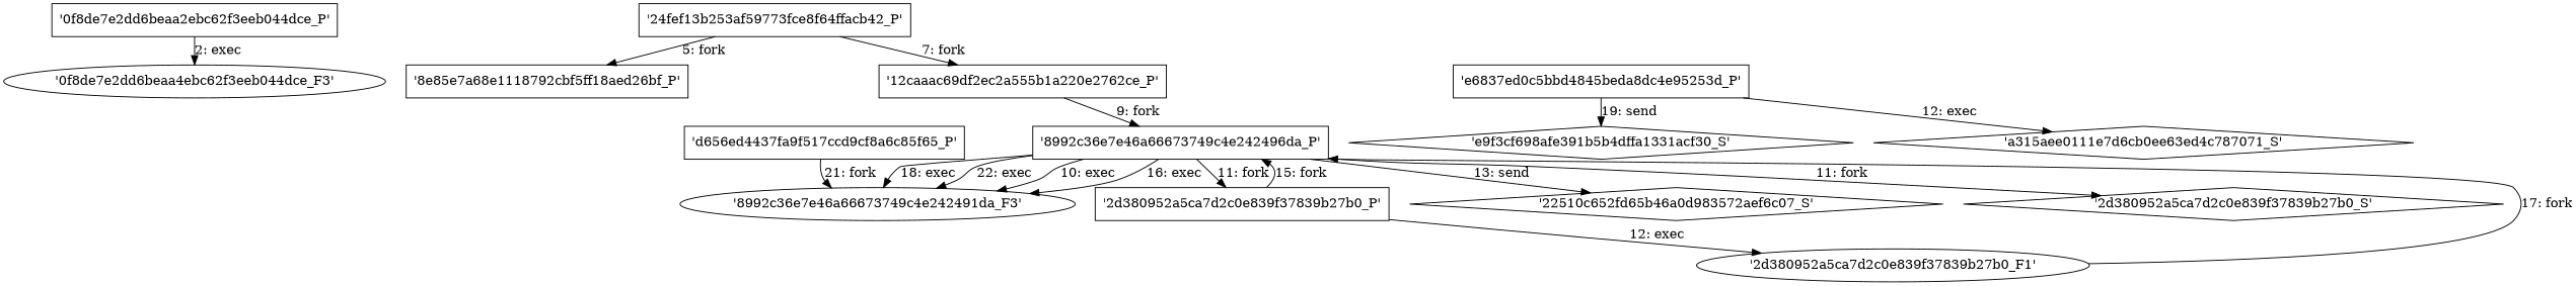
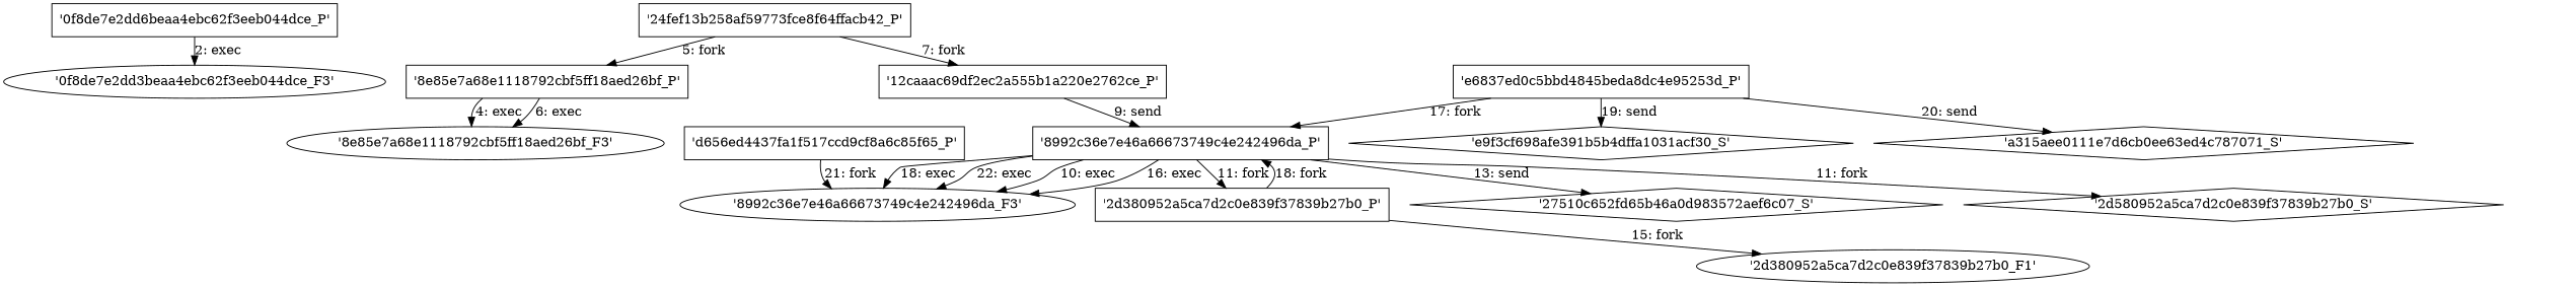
  digraph {
    engine=neato
    fixedsize=false
    fontsize=10
    nodesep=0.3
    rankdir=TB
    ranksep=0
    splines=true
    node [node_type=Process shape=box]
-   "'0f8de7e2dd6beaa4ebc62f3eeb044dce_F3'" [node_type=File shape=ellipse]
-   "'0f8de7e2dd6beaa4ebc62f3eeb044dce_P'" [label="'0f8de7e2dd6beaa2ebc62f3eeb044dce_P'"]
+   "'0f8de7e2dd6beaa4ebc62f3eeb044dce_F3'" [node_type=File shape=ellipse label="'0f8de7e2dd3beaa4ebc62f3eeb044dce_F3'"]
+   "'0f8de7e2dd6beaa4ebc62f3eeb044dce_P'"
+   "'8e85e7a68e1118792cbf5ff18aed26bf_F3'" [node_type=File shape=ellipse]
    "'8e85e7a68e1118792cbf5ff18aed26bf_P'"
-   "'24fef13b258af59773fce8f64ffacb42_P'" [label="'24fef13b253af59773fce8f64ffacb42_P'"]
+   "'24fef13b258af59773fce8f64ffacb42_P'"
    "'12caaac69df2ec2a555b1a220e2762ce_P'"
    "'8992c36e7e46a66673749c4e242496da_P'"
-   "'8992c36e7e46a66673749c4e242496da_F3'" [node_type=File shape=ellipse label="'8992c36e7e46a66673749c4e242491da_F3'"]
+   "'8992c36e7e46a66673749c4e242496da_F3'" [node_type=File shape=ellipse]
    "'2d380952a5ca7d2c0e839f37839b27b0_P'"
-   "'27510c652fd65b46a0d983572aef6c07_S'" [node_type=Socket shape=diamond label="'22510c652fd65b46a0d983572aef6c07_S'"]
-   "'2d380952a5ca7d2c0e839f37839b27b0_S'" [node_type=Socket shape=diamond]
+   "'27510c652fd65b46a0d983572aef6c07_S'" [node_type=Socket shape=diamond]
+   "'2d380952a5ca7d2c0e839f37839b27b0_S'" [node_type=Socket shape=diamond label="'2d580952a5ca7d2c0e839f37839b27b0_S'"]
    "'2d380952a5ca7d2c0e839f37839b27b0_F1'" [node_type=File shape=ellipse]
    n13 [label="'e6837ed0c5bbd4845beda8dc4e95253d_P'"]
-   "'e9f3cf698afe391b5b4dffa1031acf30_S'" [node_type=Socket shape=diamond label="'e9f3cf698afe391b5b4dffa1331acf30_S'"]
+   "'e9f3cf698afe391b5b4dffa1031acf30_S'" [node_type=Socket shape=diamond]
    "'a315aee0111e7d6cb0ee63ed4c787071_S'" [node_type=Socket shape=diamond]
-   "'d656ed4437fa1f517ccd9cf8a6c85f65_P'" [label="'d656ed4437fa9f517ccd9cf8a6c85f65_P'"]
+   "'d656ed4437fa1f517ccd9cf8a6c85f65_P'"
    "'0f8de7e2dd6beaa4ebc62f3eeb044dce_P'" -> "'0f8de7e2dd6beaa4ebc62f3eeb044dce_F3'" [label="2: exec"]
+   "'8e85e7a68e1118792cbf5ff18aed26bf_P'" -> "'8e85e7a68e1118792cbf5ff18aed26bf_F3'" [label="4: exec"]
+   "'8e85e7a68e1118792cbf5ff18aed26bf_P'" -> "'8e85e7a68e1118792cbf5ff18aed26bf_F3'" [label="6: exec"]
    "'24fef13b258af59773fce8f64ffacb42_P'" -> "'8e85e7a68e1118792cbf5ff18aed26bf_P'" [label="5: fork"]
    "'24fef13b258af59773fce8f64ffacb42_P'" -> "'12caaac69df2ec2a555b1a220e2762ce_P'" [label="7: fork"]
-   "'12caaac69df2ec2a555b1a220e2762ce_P'" -> "'8992c36e7e46a66673749c4e242496da_P'" [label="9: fork"]
+   "'12caaac69df2ec2a555b1a220e2762ce_P'" -> "'8992c36e7e46a66673749c4e242496da_P'" [label="9: send"]
    "'8992c36e7e46a66673749c4e242496da_P'" -> "'8992c36e7e46a66673749c4e242496da_F3'" [label="10: exec"]
    "'8992c36e7e46a66673749c4e242496da_P'" -> "'8992c36e7e46a66673749c4e242496da_F3'" [label="16: exec"]
    "'8992c36e7e46a66673749c4e242496da_P'" -> "'8992c36e7e46a66673749c4e242496da_F3'" [label="18: exec"]
    "'8992c36e7e46a66673749c4e242496da_P'" -> "'8992c36e7e46a66673749c4e242496da_F3'" [label="22: exec"]
    "'8992c36e7e46a66673749c4e242496da_P'" -> "'2d380952a5ca7d2c0e839f37839b27b0_P'" [label="11: fork"]
    "'8992c36e7e46a66673749c4e242496da_P'" -> "'27510c652fd65b46a0d983572aef6c07_S'" [label="13: send"]
    "'8992c36e7e46a66673749c4e242496da_P'" -> "'2d380952a5ca7d2c0e839f37839b27b0_S'" [label="11: fork"]
-   "'2d380952a5ca7d2c0e839f37839b27b0_P'" -> "'8992c36e7e46a66673749c4e242496da_P'" [label="15: fork"]
-   "'2d380952a5ca7d2c0e839f37839b27b0_P'" -> "'2d380952a5ca7d2c0e839f37839b27b0_F1'" [label="12: exec"]
-   "'2d380952a5ca7d2c0e839f37839b27b0_F1'" -> "'8992c36e7e46a66673749c4e242496da_P'" [label="17: fork"]
+   "'2d380952a5ca7d2c0e839f37839b27b0_P'" -> "'8992c36e7e46a66673749c4e242496da_P'" [label="18: fork"]
+   "'2d380952a5ca7d2c0e839f37839b27b0_P'" -> "'2d380952a5ca7d2c0e839f37839b27b0_F1'" [label="15: fork"]
+   n13 -> "'8992c36e7e46a66673749c4e242496da_P'" [label="17: fork"]
    n13 -> "'e9f3cf698afe391b5b4dffa1031acf30_S'" [label="19: send"]
-   n13 -> "'a315aee0111e7d6cb0ee63ed4c787071_S'" [label="12: exec"]
+   n13 -> "'a315aee0111e7d6cb0ee63ed4c787071_S'" [label="20: send"]
    "'d656ed4437fa1f517ccd9cf8a6c85f65_P'" -> "'8992c36e7e46a66673749c4e242496da_F3'" [label="21: fork"]
  }
